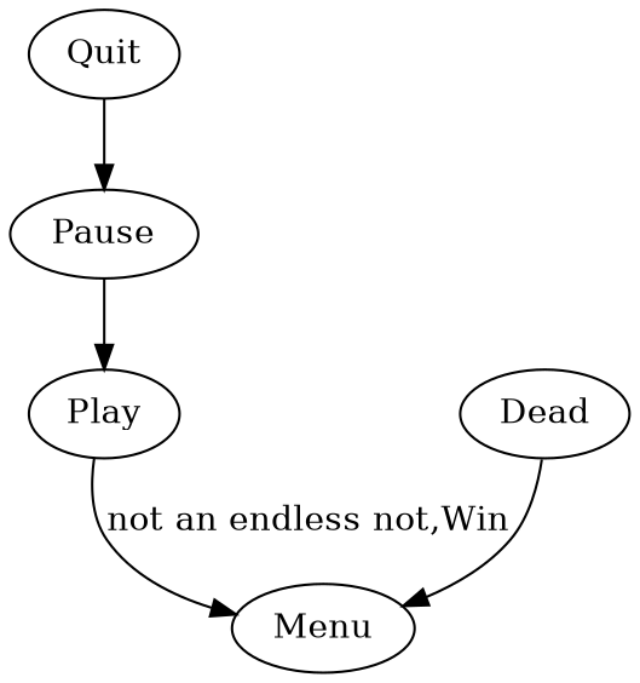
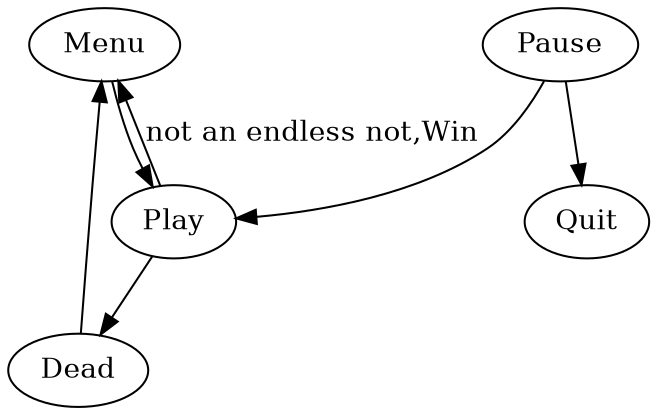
  digraph {
    Menu
    Play
    Dead
    Pause
    Quit
+   Menu -> Play
    Play -> Menu [label="not an endless not,Win"]
+   Play -> Dead
    Dead -> Menu
    Pause -> Play
-   Quit -> Pause
+   Pause -> Quit
  }
